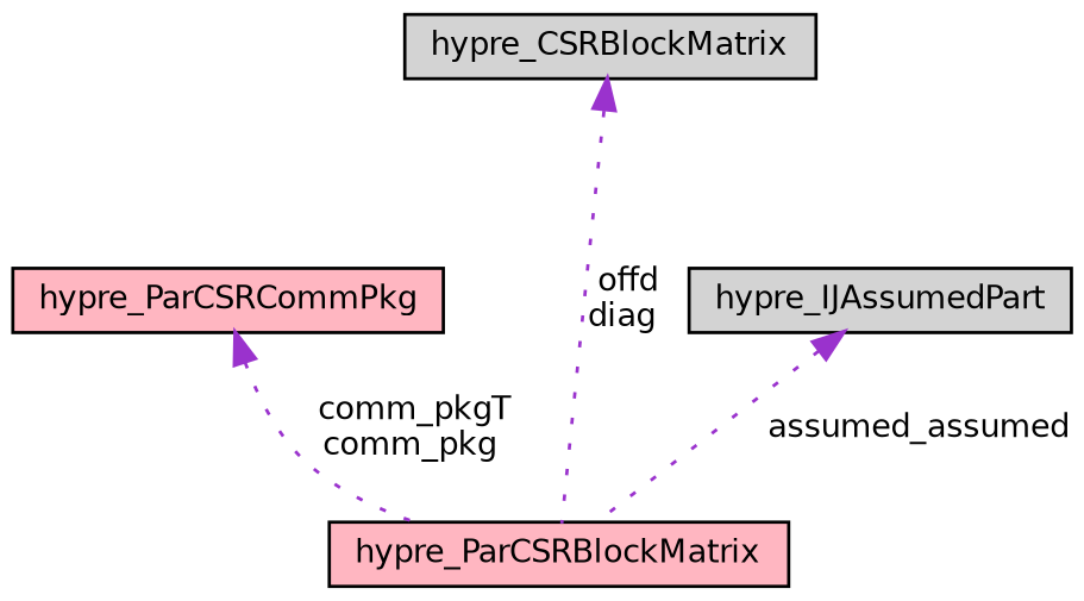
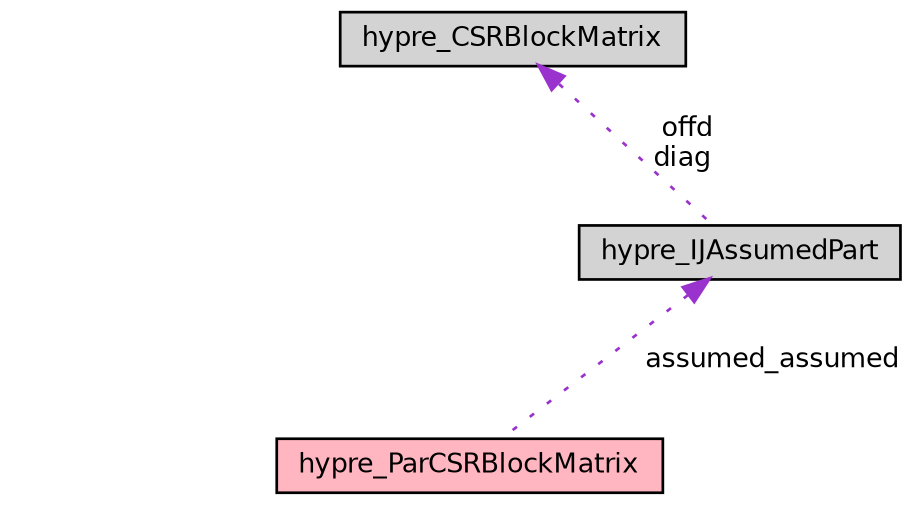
  digraph {
    node [color=black fillcolor=lightpink fontname=Helvetica fontsize=10 shape=record style=filled]
    edge [color=darkorchid3 dir=back fontname=Helvetica fontsize=10 labelfontname=Helvetica labelfontsize=10 style=dotted]
    n1 [fontcolor=black height=0.2 label=hypre_ParCSRBlockMatrix width=0.4]
-   n2 [height=0.2 label=hypre_ParCSRCommPkg width=0.4]
    n3 [fillcolor=lightgrey height=0.2 label=hypre_CSRBlockMatrix width=0.4]
    n4 [fillcolor=lightgrey height=0.2 label=hypre_IJAssumedPart width=0.4]
-   n2 -> n1 [label=" comm_pkgT\ncomm_pkg"]
-   n3 -> n1 [label=" offd\ndiag"]
+   n3 -> n4 [label=" offd\ndiag"]
    n4 -> n1 [label=" assumed_assumed"]
  }
